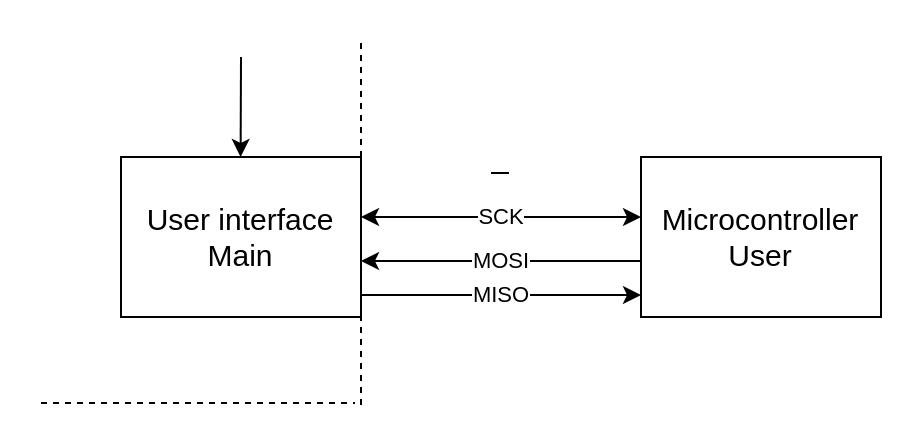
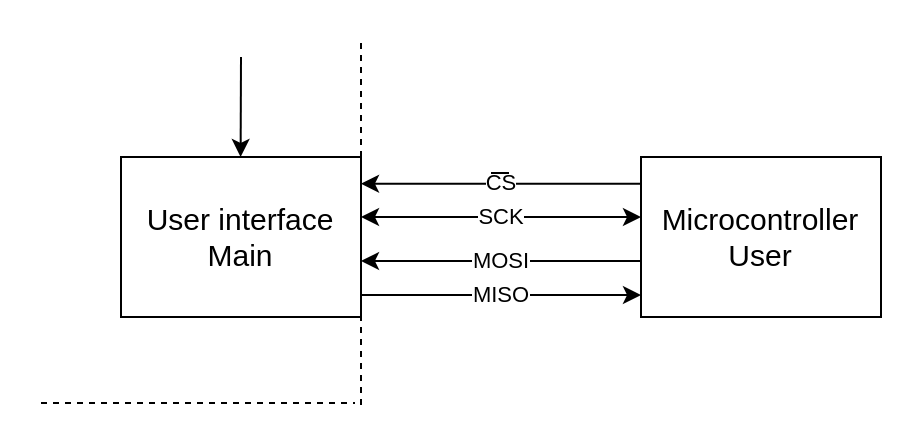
  <mxCell id="0" />
  <mxCell id="1" parent="0" />
  <mxCell id="2" value="&lt;div style=&quot;&quot;&gt;&lt;span style=&quot;background-color: initial;&quot;&gt;&lt;font style=&quot;font-size: 15px;&quot;&gt;User interface&lt;/font&gt;&lt;/span&gt;&lt;/div&gt;&lt;div style=&quot;&quot;&gt;&lt;span style=&quot;background-color: initial;&quot;&gt;&lt;font style=&quot;font-size: 15px;&quot;&gt;Main&lt;/font&gt;&lt;/span&gt;&lt;/div&gt;" style="rounded=0;whiteSpace=wrap;html=1;align=center;" parent="1" vertex="1"><mxGeometry x="60" y="78" width="120" height="80" as="geometry" /></mxCell>
  <mxCell id="3" value="&lt;font style=&quot;font-size: 15px;&quot;&gt;Microcontroller&lt;br&gt;User&lt;br&gt;&lt;/font&gt;" style="rounded=0;whiteSpace=wrap;html=1;" parent="1" vertex="1"><mxGeometry x="320" y="78" width="120" height="80" as="geometry" /></mxCell>
+ <mxCell id="4" value="CS" style="endArrow=classic;html=1;rounded=0;exitX=0;exitY=0.167;exitDx=0;exitDy=0;exitPerimeter=0;entryX=1;entryY=0.167;entryDx=0;entryDy=0;entryPerimeter=0;" parent="1" source="3" target="2" edge="1"><mxGeometry width="50" height="50" relative="1" as="geometry"><mxPoint x="230" y="178" as="sourcePoint" /><mxPoint x="280" y="128" as="targetPoint" /></mxGeometry></mxCell>
  <mxCell id="5" value="SCK" style="endArrow=classic;startArrow=classic;html=1;rounded=0;exitX=1;exitY=0.5;exitDx=0;exitDy=0;entryX=0;entryY=0.5;entryDx=0;entryDy=0;" parent="1" edge="1"><mxGeometry width="50" height="50" relative="1" as="geometry"><mxPoint x="180" y="108" as="sourcePoint" /><mxPoint x="320" y="108" as="targetPoint" /></mxGeometry></mxCell>
  <mxCell id="6" value="MOSI" style="endArrow=classic;html=1;rounded=0;exitX=0;exitY=0.167;exitDx=0;exitDy=0;exitPerimeter=0;entryX=1;entryY=0.167;entryDx=0;entryDy=0;entryPerimeter=0;" parent="1" edge="1"><mxGeometry width="50" height="50" relative="1" as="geometry"><mxPoint x="320" y="130" as="sourcePoint" /><mxPoint x="180" y="130" as="targetPoint" /></mxGeometry></mxCell>
  <mxCell id="7" value="MISO" style="endArrow=classic;html=1;rounded=0;exitX=0;exitY=0.167;exitDx=0;exitDy=0;exitPerimeter=0;entryX=1;entryY=0.167;entryDx=0;entryDy=0;entryPerimeter=0;" parent="1" edge="1"><mxGeometry width="50" height="50" relative="1" as="geometry"><mxPoint x="180" y="147" as="sourcePoint" /><mxPoint x="320" y="147" as="targetPoint" /></mxGeometry></mxCell>
  <mxCell id="8" value="" style="endArrow=none;html=1;rounded=0;" parent="1" edge="1"><mxGeometry width="50" height="50" relative="1" as="geometry"><mxPoint x="245" y="86" as="sourcePoint" /><mxPoint x="254" y="86" as="targetPoint" /></mxGeometry></mxCell>
  <mxCell id="9" value="" style="endArrow=classic;html=1;rounded=0;" parent="1" edge="1"><mxGeometry width="50" height="50" relative="1" as="geometry"><mxPoint x="120" y="28" as="sourcePoint" /><mxPoint x="119.8" y="78" as="targetPoint" /></mxGeometry></mxCell>
  <mxCell id="10" value="" style="endArrow=none;dashed=1;html=1;rounded=0;" parent="1" edge="1"><mxGeometry width="50" height="50" relative="1" as="geometry"><mxPoint x="180" y="120" as="sourcePoint" /><mxPoint x="180" y="20" as="targetPoint" /><Array as="points"><mxPoint x="180" y="110" /></Array></mxGeometry></mxCell>
  <mxCell id="11" value="" style="endArrow=none;dashed=1;html=1;rounded=0;entryX=0;entryY=1;entryDx=0;entryDy=0;" parent="1" edge="1"><mxGeometry width="50" height="50" relative="1" as="geometry"><mxPoint x="20" y="201" as="sourcePoint" /><mxPoint x="177" y="201" as="targetPoint" /><Array as="points"><mxPoint x="147" y="201" /></Array></mxGeometry></mxCell>
  <mxCell id="12" value="" style="endArrow=none;dashed=1;html=1;rounded=0;" parent="1" edge="1"><mxGeometry width="50" height="50" relative="1" as="geometry"><mxPoint x="180" y="202" as="sourcePoint" /><mxPoint x="180" y="102" as="targetPoint" /><Array as="points"><mxPoint x="180" y="192" /></Array></mxGeometry></mxCell>
